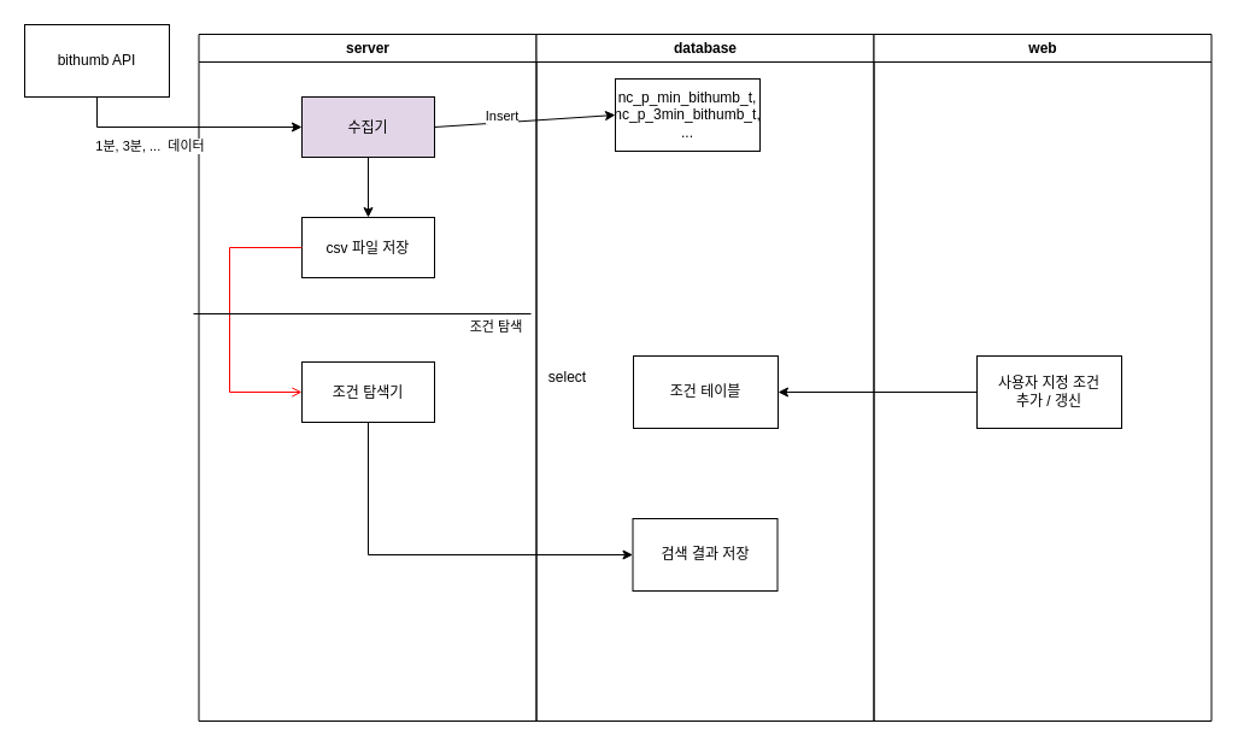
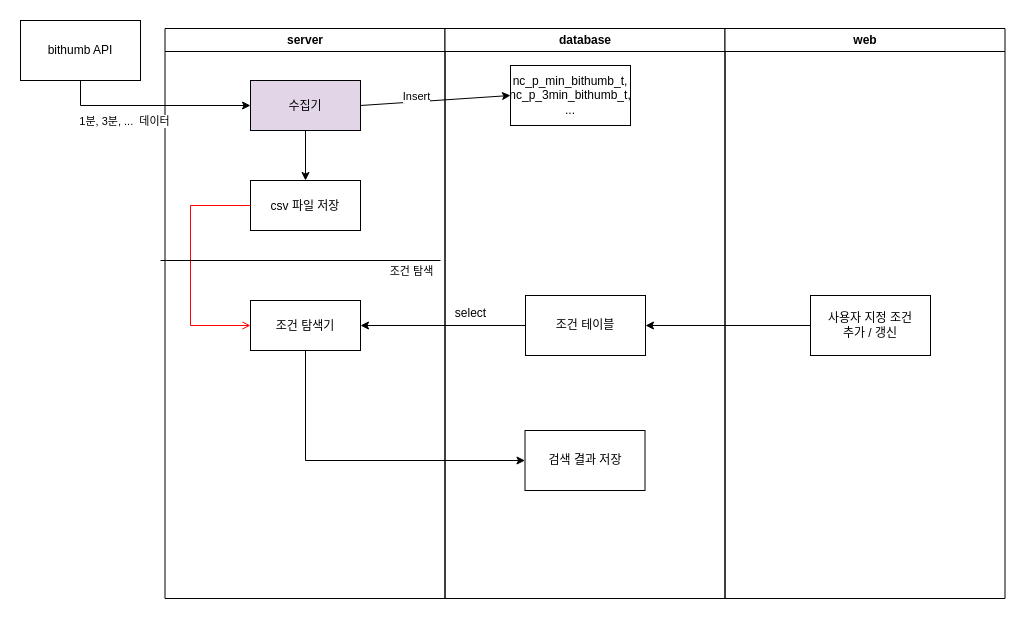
  <mxCell id="0" />
  <mxCell id="1" parent="0" />
  <mxCell id="2" value="server" style="swimlane;whiteSpace=wrap" parent="1" vertex="1"><mxGeometry x="164.5" y="28" width="280" height="570" as="geometry" /></mxCell>
  <mxCell id="3" value="수집기" style="fillColor=#e1d5e7;" parent="2" vertex="1"><mxGeometry x="85.5" y="52" width="110" height="50" as="geometry" /></mxCell>
  <mxCell id="4" value="csv 파일 저장" style="" parent="2" vertex="1"><mxGeometry x="85.5" y="152" width="110" height="50" as="geometry" /></mxCell>
  <mxCell id="5" value="조건 탐색기" style="" parent="2" vertex="1"><mxGeometry x="85.5" y="272" width="110" height="50" as="geometry" /></mxCell>
  <mxCell id="6" value="" style="endArrow=open;strokeColor=#FF0000;endFill=1;rounded=0;exitX=0;exitY=0.5;exitDx=0;exitDy=0;entryX=0;entryY=0.5;entryDx=0;entryDy=0;" parent="2" source="4" target="5" edge="1"><mxGeometry relative="1" as="geometry"><Array as="points"><mxPoint x="25.5" y="177" /><mxPoint x="25.5" y="297" /></Array></mxGeometry></mxCell>
  <mxCell id="7" value="" style="endArrow=classic;html=1;rounded=0;exitX=0.5;exitY=1;exitDx=0;exitDy=0;entryX=0.5;entryY=0;entryDx=0;entryDy=0;" edge="1" parent="2" source="3" target="4"><mxGeometry relative="1" as="geometry"><mxPoint x="365.5" y="322" as="sourcePoint" /><mxPoint x="465.5" y="322" as="targetPoint" /></mxGeometry></mxCell>
  <mxCell id="8" value="database" style="swimlane;whiteSpace=wrap" parent="1" vertex="1"><mxGeometry x="444.5" y="28" width="280" height="570" as="geometry" /></mxCell>
  <mxCell id="9" value="nc_p_min_bithumb_t,&lt;br&gt;nc_p_3min_bithumb_t,&lt;br&gt;..." style="rounded=0;whiteSpace=wrap;html=1;" vertex="1" parent="8"><mxGeometry x="65.5" y="37" width="120" height="60" as="geometry" /></mxCell>
  <mxCell id="10" value="조건 테이블" style="rounded=0;whiteSpace=wrap;html=1;" vertex="1" parent="8"><mxGeometry x="80.5" y="267" width="120" height="60" as="geometry" /></mxCell>
  <mxCell id="11" value="검색 결과 저장" style="rounded=0;whiteSpace=wrap;html=1;" vertex="1" parent="8"><mxGeometry x="80" y="402" width="120" height="60" as="geometry" /></mxCell>
  <mxCell id="12" value="select" style="text;html=1;align=center;verticalAlign=middle;resizable=0;points=[];autosize=1;strokeColor=none;fillColor=none;" vertex="1" parent="8"><mxGeometry y="270" width="50" height="30" as="geometry" /></mxCell>
  <mxCell id="13" value="web" style="swimlane;whiteSpace=wrap" parent="1" vertex="1"><mxGeometry x="724.5" y="28" width="280" height="570" as="geometry" /></mxCell>
  <mxCell id="14" value="사용자 지정 조건&lt;br&gt;추가 / 갱신" style="rounded=0;whiteSpace=wrap;html=1;" vertex="1" parent="13"><mxGeometry x="85.5" y="267" width="120" height="60" as="geometry" /></mxCell>
  <mxCell id="15" value="bithumb API" style="rounded=0;whiteSpace=wrap;html=1;" vertex="1" parent="1"><mxGeometry x="20" y="20" width="120" height="60" as="geometry" /></mxCell>
  <mxCell id="16" value="" style="endArrow=classic;html=1;rounded=0;exitX=1;exitY=0.5;exitDx=0;exitDy=0;entryX=0;entryY=0.5;entryDx=0;entryDy=0;" edge="1" parent="1" source="3" target="9"><mxGeometry relative="1" as="geometry"><mxPoint x="530" y="350" as="sourcePoint" /><mxPoint x="630" y="350" as="targetPoint" /></mxGeometry></mxCell>
  <mxCell id="17" value="Insert" style="edgeLabel;resizable=0;html=1;align=center;verticalAlign=middle;" connectable="0" vertex="1" parent="16"><mxGeometry relative="1" as="geometry"><mxPoint x="-19" y="-5" as="offset" /></mxGeometry></mxCell>
  <mxCell id="18" value="" style="endArrow=classic;html=1;rounded=0;exitX=0.5;exitY=1;exitDx=0;exitDy=0;entryX=0;entryY=0.5;entryDx=0;entryDy=0;" edge="1" parent="1" source="15" target="3"><mxGeometry relative="1" as="geometry"><mxPoint x="530" y="350" as="sourcePoint" /><mxPoint x="630" y="350" as="targetPoint" /><Array as="points"><mxPoint x="80" y="105" /></Array></mxGeometry></mxCell>
  <mxCell id="19" value="1분, 3분, ...&amp;nbsp; 데이터" style="edgeLabel;resizable=0;html=1;align=center;verticalAlign=middle;" connectable="0" vertex="1" parent="18"><mxGeometry relative="1" as="geometry"><mxPoint x="-30" y="15" as="offset" /></mxGeometry></mxCell>
  <mxCell id="20" value="" style="endArrow=none;html=1;rounded=0;" edge="1" parent="1"><mxGeometry width="50" height="50" relative="1" as="geometry"><mxPoint x="160" y="260" as="sourcePoint" /><mxPoint x="440" y="260" as="targetPoint" /></mxGeometry></mxCell>
  <mxCell id="21" value="조건 탐색" style="edgeLabel;html=1;align=center;verticalAlign=middle;resizable=0;points=[];" vertex="1" connectable="0" parent="20"><mxGeometry x="0.586" y="-3" relative="1" as="geometry"><mxPoint x="28" y="7" as="offset" /></mxGeometry></mxCell>
  <mxCell id="22" value="" style="endArrow=classic;html=1;rounded=0;entryX=1;entryY=0.5;entryDx=0;entryDy=0;" edge="1" parent="1" target="10"><mxGeometry width="50" height="50" relative="1" as="geometry"><mxPoint x="810" y="325" as="sourcePoint" /><mxPoint x="610" y="310" as="targetPoint" /></mxGeometry></mxCell>
  <mxCell id="23" value="" style="endArrow=classic;html=1;rounded=0;exitX=0.5;exitY=1;exitDx=0;exitDy=0;entryX=0;entryY=0.5;entryDx=0;entryDy=0;" edge="1" parent="1" source="5" target="11"><mxGeometry width="50" height="50" relative="1" as="geometry"><mxPoint x="560" y="350" as="sourcePoint" /><mxPoint x="400" y="530" as="targetPoint" /><Array as="points"><mxPoint x="305" y="460" /></Array></mxGeometry></mxCell>
+ <mxCell id="24" value="" style="endArrow=classic;html=1;rounded=0;entryX=1;entryY=0.5;entryDx=0;entryDy=0;exitX=0;exitY=0.5;exitDx=0;exitDy=0;" edge="1" parent="1" source="10" target="5"><mxGeometry width="50" height="50" relative="1" as="geometry"><mxPoint x="560" y="350" as="sourcePoint" /><mxPoint x="610" y="300" as="targetPoint" /></mxGeometry></mxCell>
